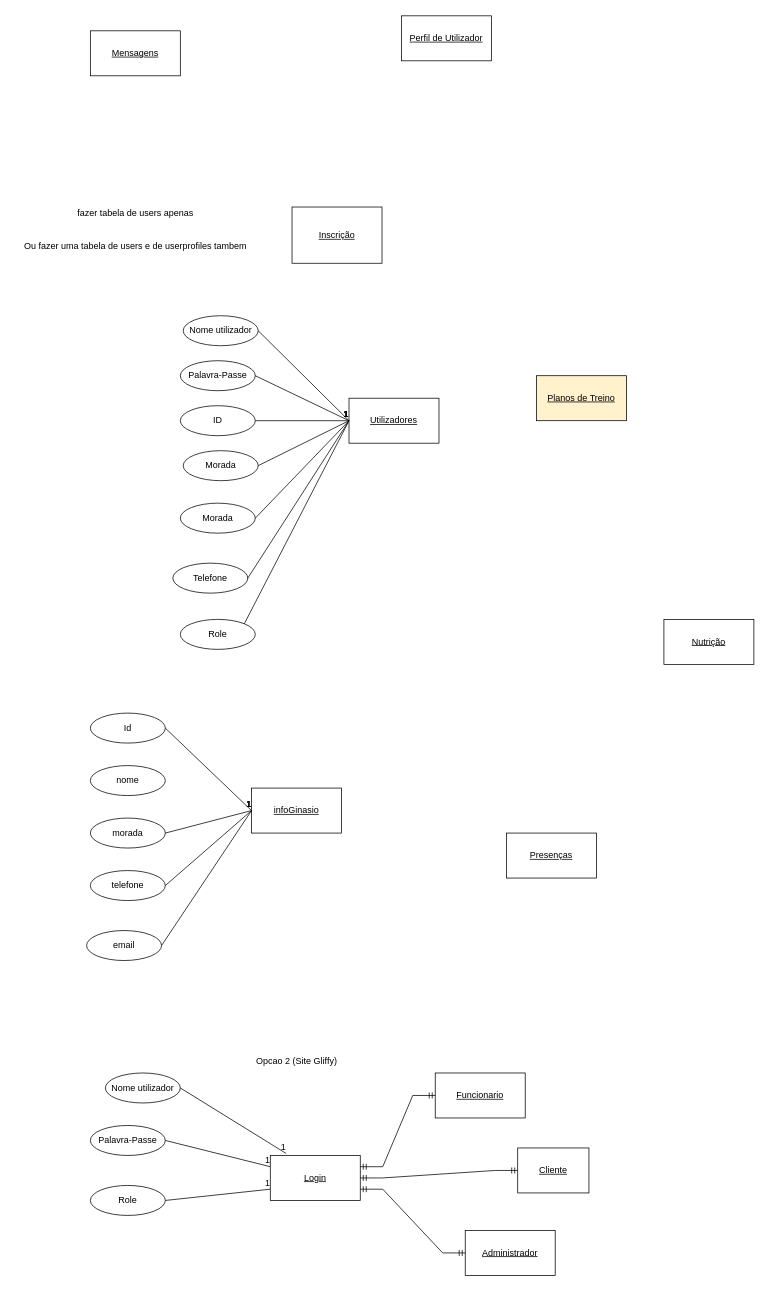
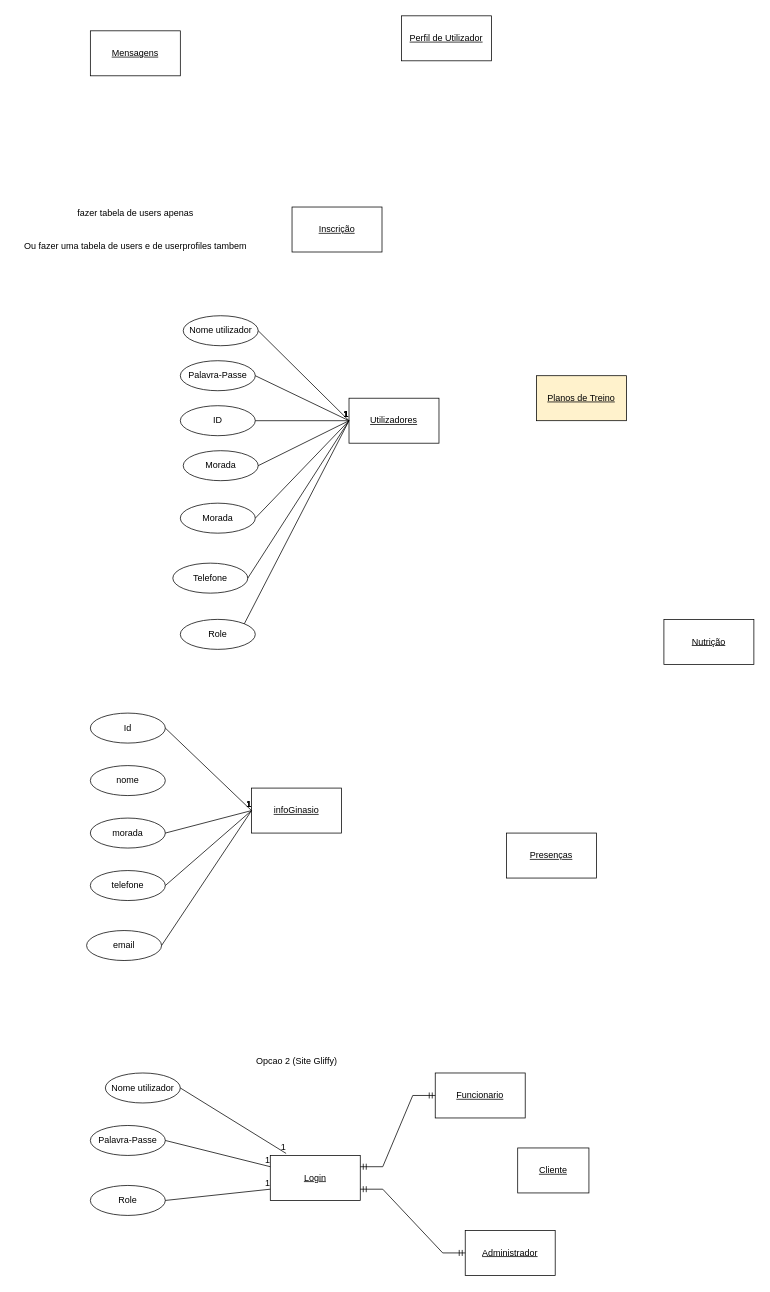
  <mxCell id="0" />
  <mxCell id="1" parent="0" />
  <mxCell id="2" value="Utilizadores" style="whiteSpace=wrap;html=1;fontStyle=4" parent="1" vertex="1"><mxGeometry x="465" y="530" width="120" height="60" as="geometry" /></mxCell>
  <mxCell id="3" value="Perfil de Utilizador" style="whiteSpace=wrap;html=1;fontStyle=4" parent="1" vertex="1"><mxGeometry x="535" y="20" width="120" height="60" as="geometry" /></mxCell>
- <mxCell id="4" value="Inscrição" style="whiteSpace=wrap;html=1;fontStyle=4" parent="1" vertex="1"><mxGeometry x="389" y="275" width="120" height="75" as="geometry" /></mxCell>
+ <mxCell id="4" value="Inscrição" style="whiteSpace=wrap;html=1;fontStyle=4" parent="1" vertex="1"><mxGeometry x="389" y="275" width="120" height="60" as="geometry" /></mxCell>
  <mxCell id="5" value="Planos de Treino" style="whiteSpace=wrap;html=1;fontStyle=4;fillColor=#fff2cc;" parent="1" vertex="1"><mxGeometry x="715" y="500" width="120" height="60" as="geometry" /></mxCell>
  <mxCell id="6" value="Nutrição" style="whiteSpace=wrap;html=1;fontStyle=4" parent="1" vertex="1"><mxGeometry x="885" y="825" width="120" height="60" as="geometry" /></mxCell>
  <mxCell id="7" value="Presenças" style="whiteSpace=wrap;html=1;fontStyle=4" parent="1" vertex="1"><mxGeometry x="675" y="1110" width="120" height="60" as="geometry" /></mxCell>
  <mxCell id="8" value="Login" style="whiteSpace=wrap;html=1;fontStyle=4" parent="1" vertex="1"><mxGeometry x="360" y="1540" width="120" height="60" as="geometry" /></mxCell>
  <mxCell id="9" value="Funcionario" style="whiteSpace=wrap;html=1;fontStyle=4" parent="1" vertex="1"><mxGeometry x="580" y="1430" width="120" height="60" as="geometry" /></mxCell>
  <mxCell id="10" value="Cliente" style="whiteSpace=wrap;html=1;fontStyle=4" parent="1" vertex="1"><mxGeometry x="690" y="1530" width="95" height="60" as="geometry" /></mxCell>
  <mxCell id="11" value="Administrador" style="whiteSpace=wrap;html=1;fontStyle=4" parent="1" vertex="1"><mxGeometry x="620" y="1640" width="120" height="60" as="geometry" /></mxCell>
  <mxCell id="12" value="Opcao 2 (Site Gliffy)" style="text;html=1;align=center;verticalAlign=middle;resizable=0;points=[];autosize=1;strokeColor=none;fillColor=none;" parent="1" vertex="1"><mxGeometry x="330" y="1400" width="130" height="30" as="geometry" /></mxCell>
  <mxCell id="13" value="fazer tabela de users apenas&lt;br&gt;&lt;br&gt;&lt;br&gt;Ou fazer uma tabela de users e de userprofiles tambem" style="text;html=1;align=center;verticalAlign=middle;resizable=0;points=[];autosize=1;strokeColor=none;fillColor=none;" parent="1" vertex="1"><mxGeometry x="20" width="320" height="70" as="geometry" y="270" /></mxCell>
  <mxCell id="14" value="infoGinasio" style="whiteSpace=wrap;html=1;fontStyle=4" parent="1" vertex="1"><mxGeometry x="335" y="1050" width="120" height="60" as="geometry" /></mxCell>
  <mxCell id="15" value="Mensagens" style="whiteSpace=wrap;html=1;fontStyle=4" parent="1" vertex="1"><mxGeometry x="120" y="40" width="120" height="60" as="geometry" /></mxCell>
  <mxCell id="16" value="" style="edgeStyle=entityRelationEdgeStyle;fontSize=12;html=1;endArrow=ERmandOne;startArrow=ERmandOne;rounded=0;entryX=0;entryY=0.5;entryDx=0;entryDy=0;exitX=1;exitY=0.25;exitDx=0;exitDy=0;" parent="1" source="8" target="9" edge="1"><mxGeometry width="100" height="100" relative="1" as="geometry"><mxPoint x="480" y="1570" as="sourcePoint" /><mxPoint x="580" y="1470" as="targetPoint" /></mxGeometry></mxCell>
- <mxCell id="17" value="" style="edgeStyle=entityRelationEdgeStyle;fontSize=12;html=1;endArrow=ERmandOne;startArrow=ERmandOne;rounded=0;entryX=0;entryY=0.5;entryDx=0;entryDy=0;exitX=1;exitY=0.5;exitDx=0;exitDy=0;" parent="1" source="8" target="10" edge="1"><mxGeometry width="100" height="100" relative="1" as="geometry"><mxPoint x="490" y="1565" as="sourcePoint" /><mxPoint x="590" y="1470" as="targetPoint" /></mxGeometry></mxCell>
  <mxCell id="18" value="" style="edgeStyle=entityRelationEdgeStyle;fontSize=12;html=1;endArrow=ERmandOne;startArrow=ERmandOne;rounded=0;entryX=0;entryY=0.5;entryDx=0;entryDy=0;exitX=1;exitY=0.75;exitDx=0;exitDy=0;" parent="1" source="8" target="11" edge="1"><mxGeometry width="100" height="100" relative="1" as="geometry"><mxPoint x="490" y="1565" as="sourcePoint" /><mxPoint x="590" y="1470" as="targetPoint" /></mxGeometry></mxCell>
  <mxCell id="19" value="" style="endArrow=none;html=1;rounded=0;entryX=0.176;entryY=-0.045;entryDx=0;entryDy=0;entryPerimeter=0;exitX=1;exitY=0.5;exitDx=0;exitDy=0;" parent="1" source="21" target="8" edge="1"><mxGeometry relative="1" as="geometry"><mxPoint x="260" y="1450" as="sourcePoint" /><mxPoint x="590" y="1420" as="targetPoint" /></mxGeometry></mxCell>
  <mxCell id="20" value="1" style="resizable=0;html=1;align=right;verticalAlign=bottom;" parent="19" connectable="0" vertex="1"><mxGeometry x="1" relative="1" as="geometry" /></mxCell>
  <mxCell id="21" value="Nome utilizador" style="ellipse;whiteSpace=wrap;html=1;align=center;" parent="1" vertex="1"><mxGeometry x="140" y="1430" width="100" height="40" as="geometry" /></mxCell>
  <mxCell id="22" value="Palavra-Passe" style="ellipse;whiteSpace=wrap;html=1;align=center;" parent="1" vertex="1"><mxGeometry x="120" y="1500" width="100" height="40" as="geometry" /></mxCell>
  <mxCell id="23" value="" style="endArrow=none;html=1;rounded=0;entryX=0;entryY=0.25;entryDx=0;entryDy=0;exitX=1;exitY=0.5;exitDx=0;exitDy=0;" parent="1" source="22" target="8" edge="1"><mxGeometry relative="1" as="geometry"><mxPoint x="218.88" y="1516.35" as="sourcePoint" /><mxPoint x="360" y="1603.65" as="targetPoint" /></mxGeometry></mxCell>
  <mxCell id="24" value="1" style="resizable=0;html=1;align=right;verticalAlign=bottom;" parent="23" connectable="0" vertex="1"><mxGeometry x="1" relative="1" as="geometry" /></mxCell>
  <mxCell id="25" value="Role" style="ellipse;whiteSpace=wrap;html=1;align=center;" parent="1" vertex="1"><mxGeometry x="120" y="1580" width="100" height="40" as="geometry" /></mxCell>
  <mxCell id="26" value="" style="endArrow=none;html=1;rounded=0;entryX=0;entryY=0.75;entryDx=0;entryDy=0;exitX=1;exitY=0.5;exitDx=0;exitDy=0;" parent="1" source="25" target="8" edge="1"><mxGeometry relative="1" as="geometry"><mxPoint x="230" y="1530" as="sourcePoint" /><mxPoint x="370" y="1565" as="targetPoint" /></mxGeometry></mxCell>
  <mxCell id="27" value="1" style="resizable=0;html=1;align=right;verticalAlign=bottom;" parent="26" connectable="0" vertex="1"><mxGeometry x="1" relative="1" as="geometry" /></mxCell>
  <mxCell id="28" value="" style="endArrow=none;html=1;rounded=0;exitX=1;exitY=0.5;exitDx=0;exitDy=0;entryX=0;entryY=0.5;entryDx=0;entryDy=0;" parent="1" source="30" target="2" edge="1"><mxGeometry relative="1" as="geometry"><mxPoint x="363.88" y="440" as="sourcePoint" /><mxPoint x="485" y="527.3" as="targetPoint" /></mxGeometry></mxCell>
  <mxCell id="29" value="1" style="resizable=0;html=1;align=right;verticalAlign=bottom;" parent="28" connectable="0" vertex="1"><mxGeometry x="1" relative="1" as="geometry" /></mxCell>
  <mxCell id="30" value="Nome utilizador" style="ellipse;whiteSpace=wrap;html=1;align=center;" parent="1" vertex="1"><mxGeometry x="243.88" y="420" width="100" height="40" as="geometry" /></mxCell>
  <mxCell id="31" value="Palavra-Passe" style="ellipse;whiteSpace=wrap;html=1;align=center;" parent="1" vertex="1"><mxGeometry x="240" y="480" width="100" height="40" as="geometry" /></mxCell>
  <mxCell id="32" value="" style="endArrow=none;html=1;rounded=0;exitX=1;exitY=0.5;exitDx=0;exitDy=0;" parent="1" source="31" edge="1"><mxGeometry relative="1" as="geometry"><mxPoint x="322.76" y="506.35" as="sourcePoint" /><mxPoint x="465" y="560" as="targetPoint" /></mxGeometry></mxCell>
  <mxCell id="33" value="1" style="resizable=0;html=1;align=right;verticalAlign=bottom;" parent="32" connectable="0" vertex="1"><mxGeometry x="1" relative="1" as="geometry" /></mxCell>
  <mxCell id="34" value="Role" style="ellipse;whiteSpace=wrap;html=1;align=center;" parent="1" vertex="1"><mxGeometry x="240" y="825" width="100" height="40" as="geometry" /></mxCell>
  <mxCell id="35" value="" style="endArrow=none;html=1;rounded=0;entryX=0;entryY=0.5;entryDx=0;entryDy=0;exitX=1;exitY=0;exitDx=0;exitDy=0;" parent="1" source="34" target="2" edge="1"><mxGeometry relative="1" as="geometry"><mxPoint x="410.395" y="800.356" as="sourcePoint" /><mxPoint x="511.577" y="590" as="targetPoint" /></mxGeometry></mxCell>
  <mxCell id="36" value="1" style="resizable=0;html=1;align=right;verticalAlign=bottom;" parent="35" connectable="0" vertex="1"><mxGeometry x="1" relative="1" as="geometry" /></mxCell>
  <mxCell id="37" value="ID" style="ellipse;whiteSpace=wrap;html=1;align=center;" parent="1" vertex="1"><mxGeometry x="240" y="540" width="100" height="40" as="geometry" /></mxCell>
  <mxCell id="38" value="" style="endArrow=none;html=1;rounded=0;exitX=1;exitY=0.5;exitDx=0;exitDy=0;entryX=0;entryY=0.5;entryDx=0;entryDy=0;" parent="1" source="37" target="2" edge="1"><mxGeometry relative="1" as="geometry"><mxPoint x="332.76" y="516.35" as="sourcePoint" /><mxPoint x="475" y="550.541" as="targetPoint" /></mxGeometry></mxCell>
  <mxCell id="39" value="1" style="resizable=0;html=1;align=right;verticalAlign=bottom;" parent="38" connectable="0" vertex="1"><mxGeometry x="1" relative="1" as="geometry" /></mxCell>
  <mxCell id="40" value="Morada" style="ellipse;whiteSpace=wrap;html=1;align=center;" parent="1" vertex="1"><mxGeometry x="243.88" y="600" width="100" height="40" as="geometry" /></mxCell>
  <mxCell id="41" value="" style="endArrow=none;html=1;rounded=0;exitX=1;exitY=0.5;exitDx=0;exitDy=0;entryX=0;entryY=0.5;entryDx=0;entryDy=0;" parent="1" source="40" target="2" edge="1"><mxGeometry relative="1" as="geometry"><mxPoint x="326.64" y="676.35" as="sourcePoint" /><mxPoint x="468.88" y="710.541" as="targetPoint" /></mxGeometry></mxCell>
  <mxCell id="42" value="1" style="resizable=0;html=1;align=right;verticalAlign=bottom;" parent="41" connectable="0" vertex="1"><mxGeometry x="1" relative="1" as="geometry" /></mxCell>
  <mxCell id="43" value="Morada" style="ellipse;whiteSpace=wrap;html=1;align=center;" parent="1" vertex="1"><mxGeometry x="240" y="670" width="100" height="40" as="geometry" /></mxCell>
  <mxCell id="44" value="" style="endArrow=none;html=1;rounded=0;exitX=1;exitY=0.5;exitDx=0;exitDy=0;entryX=0;entryY=0.5;entryDx=0;entryDy=0;" parent="1" source="43" target="2" edge="1"><mxGeometry relative="1" as="geometry"><mxPoint x="311.64" y="776.35" as="sourcePoint" /><mxPoint x="450" y="660" as="targetPoint" /></mxGeometry></mxCell>
  <mxCell id="45" value="1" style="resizable=0;html=1;align=right;verticalAlign=bottom;" parent="44" connectable="0" vertex="1"><mxGeometry x="1" relative="1" as="geometry" /></mxCell>
  <mxCell id="46" value="Telefone" style="ellipse;whiteSpace=wrap;html=1;align=center;" parent="1" vertex="1"><mxGeometry x="230" y="750" width="100" height="40" as="geometry" /></mxCell>
  <mxCell id="47" value="" style="endArrow=none;html=1;rounded=0;exitX=1;exitY=0.5;exitDx=0;exitDy=0;entryX=0;entryY=0.5;entryDx=0;entryDy=0;" parent="1" source="46" target="2" edge="1"><mxGeometry relative="1" as="geometry"><mxPoint x="321.64" y="836.35" as="sourcePoint" /><mxPoint x="460" y="720" as="targetPoint" /></mxGeometry></mxCell>
  <mxCell id="48" value="1" style="resizable=0;html=1;align=right;verticalAlign=bottom;" parent="47" connectable="0" vertex="1"><mxGeometry x="1" relative="1" as="geometry" /></mxCell>
  <mxCell id="49" value="Id" style="ellipse;whiteSpace=wrap;html=1;align=center;" vertex="1" parent="1"><mxGeometry x="120" y="950" width="100" height="40" as="geometry" /></mxCell>
  <mxCell id="50" value="" style="endArrow=none;html=1;rounded=0;entryX=0;entryY=0.5;entryDx=0;entryDy=0;exitX=1;exitY=0.5;exitDx=0;exitDy=0;" edge="1" parent="1" source="49" target="14"><mxGeometry relative="1" as="geometry"><mxPoint x="175" y="950" as="sourcePoint" /><mxPoint x="295" y="1010" as="targetPoint" /></mxGeometry></mxCell>
  <mxCell id="51" value="1" style="resizable=0;html=1;align=right;verticalAlign=bottom;" connectable="0" vertex="1" parent="50"><mxGeometry x="1" relative="1" as="geometry" /></mxCell>
  <mxCell id="52" value="nome" style="ellipse;whiteSpace=wrap;html=1;align=center;" vertex="1" parent="1"><mxGeometry x="120" y="1020" width="100" height="40" as="geometry" /></mxCell>
  <mxCell id="53" value="morada" style="ellipse;whiteSpace=wrap;html=1;align=center;" vertex="1" parent="1"><mxGeometry x="120" y="1090" width="100" height="40" as="geometry" /></mxCell>
  <mxCell id="54" value="" style="endArrow=none;html=1;rounded=0;exitX=1;exitY=0.5;exitDx=0;exitDy=0;entryX=0;entryY=0.5;entryDx=0;entryDy=0;" edge="1" parent="1" source="53" target="14"><mxGeometry relative="1" as="geometry"><mxPoint x="188.88" y="1090" as="sourcePoint" /><mxPoint x="335" y="970" as="targetPoint" /></mxGeometry></mxCell>
  <mxCell id="55" value="1" style="resizable=0;html=1;align=right;verticalAlign=bottom;" connectable="0" vertex="1" parent="54"><mxGeometry x="1" relative="1" as="geometry" /></mxCell>
  <mxCell id="56" value="telefone" style="ellipse;whiteSpace=wrap;html=1;align=center;" vertex="1" parent="1"><mxGeometry x="120" y="1160" width="100" height="40" as="geometry" /></mxCell>
  <mxCell id="57" value="" style="endArrow=none;html=1;rounded=0;entryX=0;entryY=0.5;entryDx=0;entryDy=0;exitX=1;exitY=0.5;exitDx=0;exitDy=0;" edge="1" parent="1" source="56" target="14"><mxGeometry relative="1" as="geometry"><mxPoint x="185" y="1180" as="sourcePoint" /><mxPoint x="340" y="1200" as="targetPoint" /></mxGeometry></mxCell>
  <mxCell id="58" value="1" style="resizable=0;html=1;align=right;verticalAlign=bottom;" connectable="0" vertex="1" parent="57"><mxGeometry x="1" relative="1" as="geometry" /></mxCell>
  <mxCell id="59" value="email" style="ellipse;whiteSpace=wrap;html=1;align=center;" vertex="1" parent="1"><mxGeometry x="115" y="1240" width="100" height="40" as="geometry" /></mxCell>
  <mxCell id="60" value="" style="endArrow=none;html=1;rounded=0;entryX=0;entryY=0.5;entryDx=0;entryDy=0;exitX=1;exitY=0.5;exitDx=0;exitDy=0;" edge="1" parent="1" source="59" target="14"><mxGeometry relative="1" as="geometry"><mxPoint x="185" y="1260" as="sourcePoint" /><mxPoint x="340" y="1280" as="targetPoint" /></mxGeometry></mxCell>
  <mxCell id="61" value="1" style="resizable=0;html=1;align=right;verticalAlign=bottom;" connectable="0" vertex="1" parent="60"><mxGeometry x="1" relative="1" as="geometry" /></mxCell>
